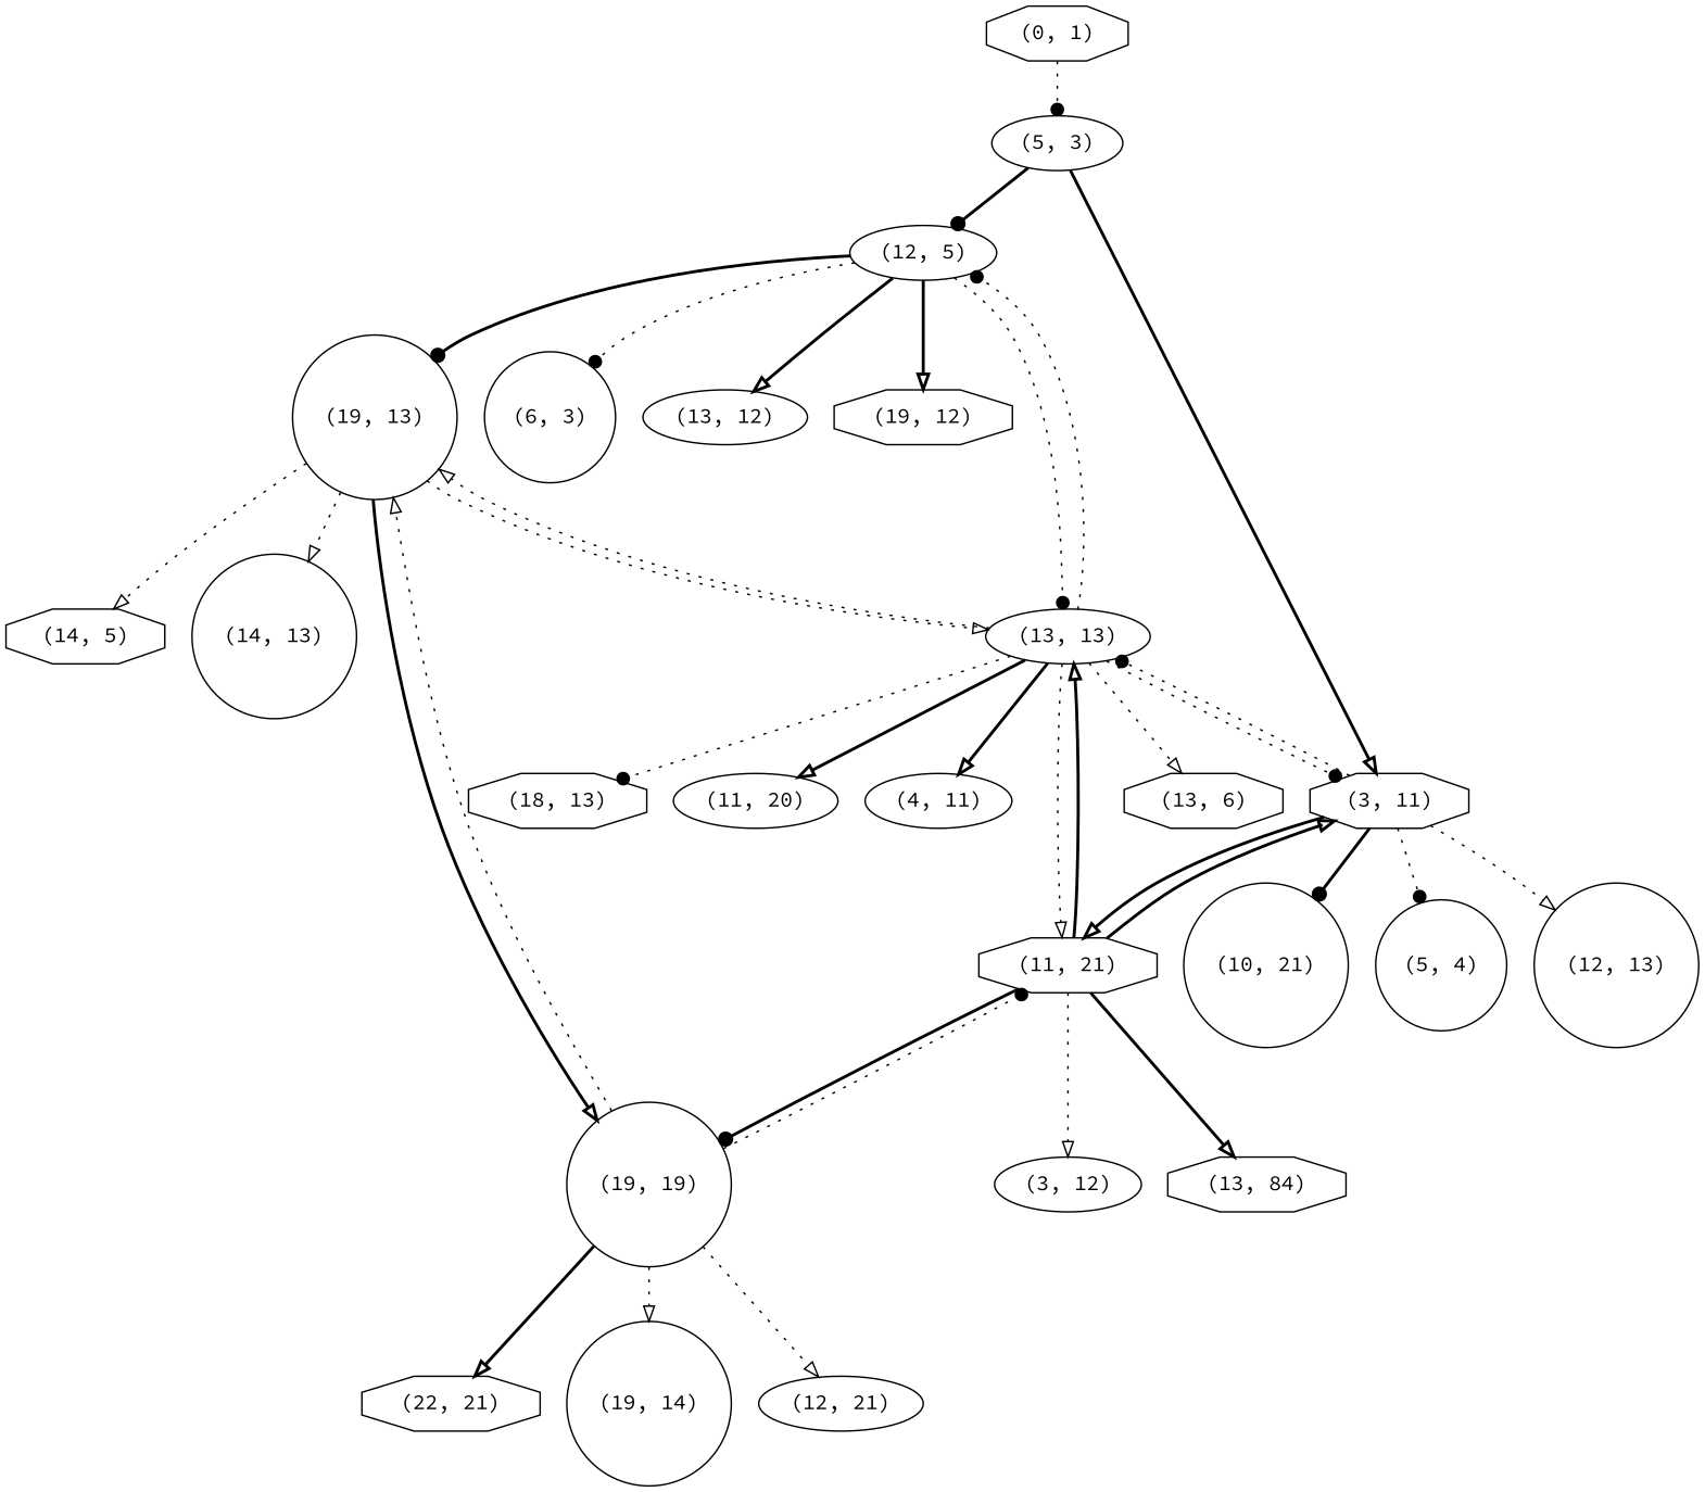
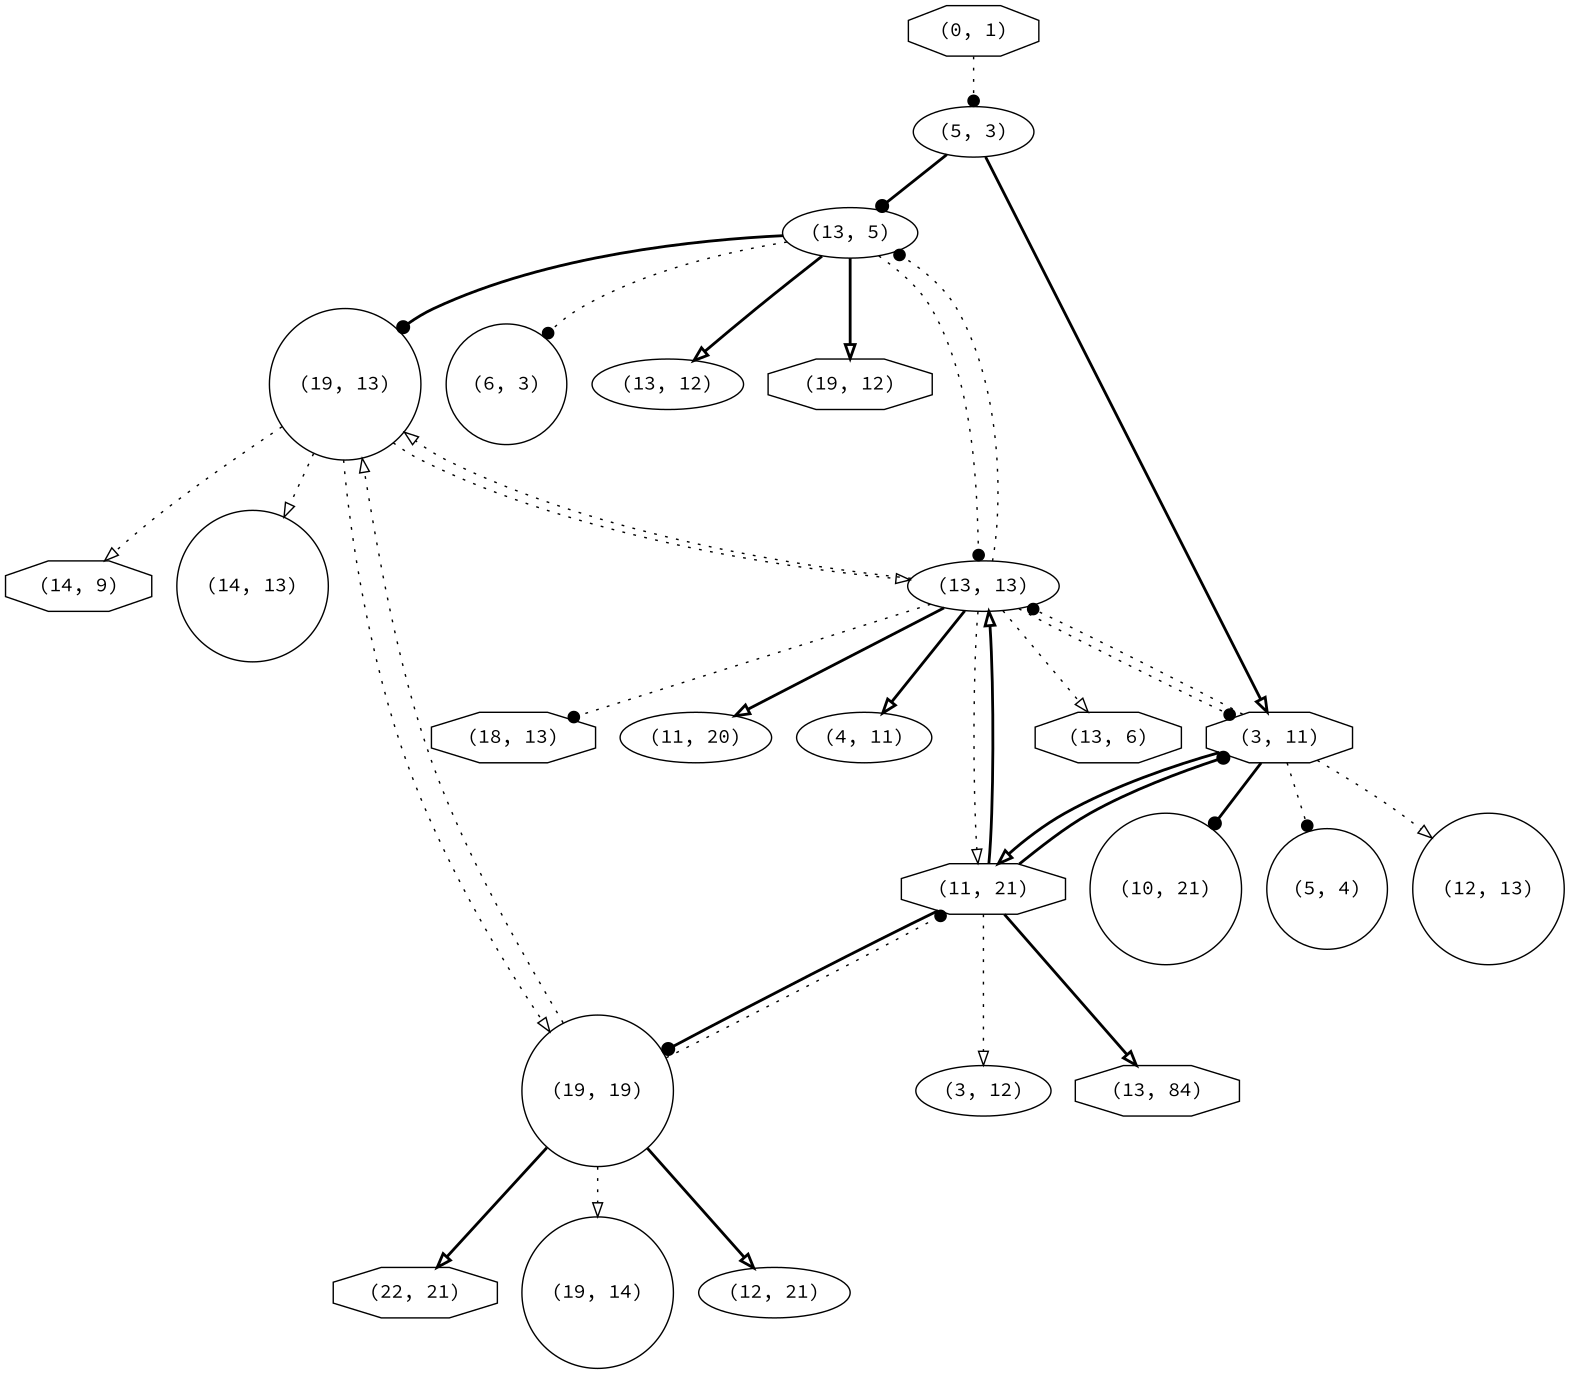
  strict digraph {
    fontname="Source Code Pro"
    node [fontname="Source Code Pro" shape=octagon]
    edge [arrowhead=onormal fontname="Source Code Pro" style=dotted weight=10]
    "(5, 3)" [shape=ellipse]
    "(0, 1)"
-   "(13, 5)" [shape=ellipse label="(12, 5)"]
+   "(13, 5)" [shape=ellipse]
    "(3, 11)"
    "(19, 13)" [shape=circle]
    "(13, 13)" [shape=ellipse]
    "(6, 3)" [shape=circle]
    "(13, 12)" [shape=ellipse]
    "(19, 12)"
    "(11, 21)"
    "(5, 4)" [shape=circle]
    "(12, 13)" [shape=circle]
    "(10, 21)" [shape=circle]
    "(19, 19)" [shape=circle]
-   "(14, 5)"
+   "(14, 5)" [label="(14, 9)"]
    "(14, 13)" [shape=circle]
    "(13, 6)"
    "(18, 13)"
    "(11, 20)" [shape=ellipse]
    "(4, 11)" [shape=ellipse]
    "(22, 21)"
    "(19, 14)" [shape=circle]
    "(12, 21)" [shape=ellipse]
    n24 [label="(13, 84)"]
    "(3, 12)" [shape=ellipse]
    "(5, 3)" -> "(13, 5)" [arrowhead=dot style=bold weight=22]
    "(5, 3)" -> "(3, 11)" [style=bold weight=22]
    "(0, 1)" -> "(5, 3)" [arrowhead=dot weight=16]
    "(13, 5)" -> "(19, 13)" [arrowhead=dot style=bold weight=38]
    "(13, 5)" -> "(13, 13)" [arrowhead=dot weight=12]
    "(13, 5)" -> "(6, 3)" [arrowhead=dot weight=21]
    "(13, 5)" -> "(13, 12)" [style=bold weight=11]
    "(13, 5)" -> "(19, 12)" [style=bold weight=37]
    "(3, 11)" -> "(13, 13)" [arrowhead=dot weight=24]
    "(3, 11)" -> "(11, 21)" [style=bold weight=30]
    "(3, 11)" -> "(5, 4)" [arrowhead=dot weight=21]
    "(3, 11)" -> "(12, 13)" [weight=23]
    "(3, 11)" -> "(10, 21)" [arrowhead=dot style=bold weight=29]
    "(19, 13)" -> "(13, 13)"
-   "(19, 13)" -> "(19, 19)" [style=bold]
+   "(19, 13)" -> "(19, 19)"
    "(19, 13)" -> "(14, 5)" [weight=37]
    "(19, 13)" -> "(14, 13)" [weight=9]
    "(13, 13)" -> "(13, 5)" [arrowhead=dot weight=12]
    "(13, 13)" -> "(3, 11)" [arrowhead=dot weight=24]
    "(13, 13)" -> "(19, 13)"
    "(13, 13)" -> "(11, 21)" [weight=18]
    "(13, 13)" -> "(13, 6)" [weight=11]
    "(13, 13)" -> "(18, 13)" [arrowhead=dot weight=9]
    "(13, 13)" -> "(11, 20)" [style=bold weight=17]
    "(13, 13)" -> "(4, 11)" [style=bold weight=23]
-   "(11, 21)" -> "(3, 11)" [style=bold weight=30]
+   "(11, 21)" -> "(3, 11)" [arrowhead=dot style=bold weight=30]
    "(11, 21)" -> "(13, 13)" [style=bold weight=18]
    "(11, 21)" -> "(19, 19)" [arrowhead=dot style=bold]
    "(11, 21)" -> n24 [style=bold weight=17]
    "(11, 21)" -> "(3, 12)" [weight=29]
    "(19, 19)" -> "(19, 13)"
    "(19, 19)" -> "(11, 21)" [arrowhead=dot]
    "(19, 19)" -> "(22, 21)" [style=bold weight=5]
    "(19, 19)" -> "(19, 14)" [weight=9]
-   "(19, 19)" -> "(12, 21)" [weight=9]
+   "(19, 19)" -> "(12, 21)" [style=bold weight=9]
  }
